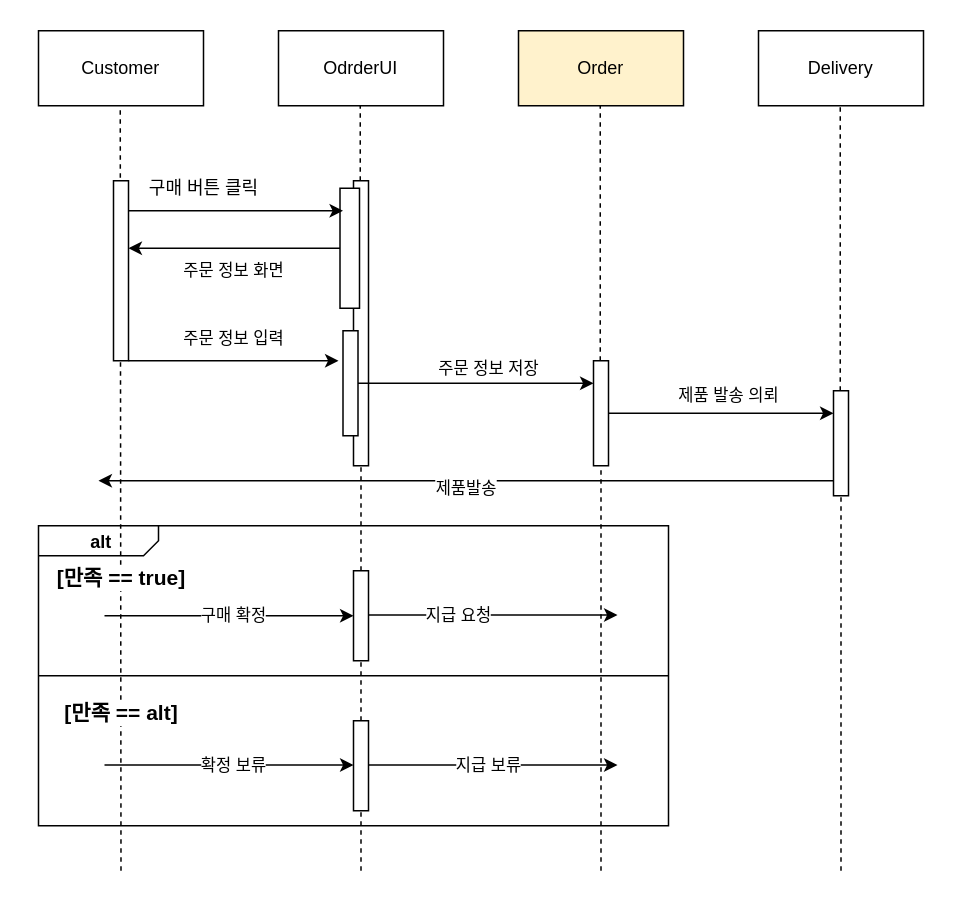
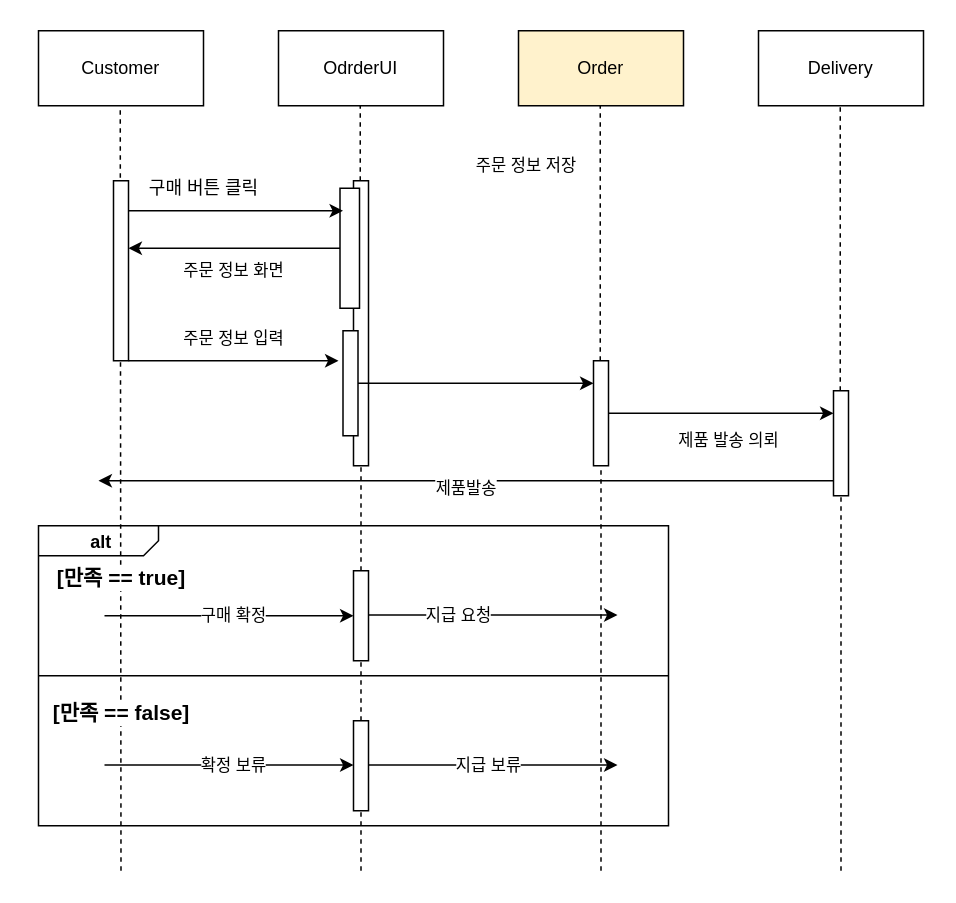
  <mxCell id="0" />
  <mxCell id="1" parent="0" />
  <mxCell id="2" value="&lt;p style=&quot;margin:0px;margin-top:4px;margin-left:5px;text-align:left;&quot;&gt;&lt;b&gt;&amp;nbsp; &amp;nbsp; &amp;nbsp; &amp;nbsp; &amp;nbsp;alt&lt;/b&gt;&lt;/p&gt;" style="html=1;shape=mxgraph.sysml.package;overflow=fill;labelX=80;align=left;spacingLeft=5;verticalAlign=top;spacingTop=-3;" vertex="1" parent="1"><mxGeometry x="25" y="350" width="420" height="200" as="geometry" /></mxCell>
  <mxCell id="3" value="Customer" style="html=1;whiteSpace=wrap;" vertex="1" parent="1"><mxGeometry x="25" y="20" width="110" height="50" as="geometry" /></mxCell>
  <mxCell id="4" value="Delivery" style="html=1;whiteSpace=wrap;" vertex="1" parent="1"><mxGeometry x="505" y="20" width="110" height="50" as="geometry" /></mxCell>
  <mxCell id="5" value="OdrderUI" style="html=1;whiteSpace=wrap;" vertex="1" parent="1"><mxGeometry x="185" y="20" width="110" height="50" as="geometry" /></mxCell>
  <mxCell id="6" value="Order" style="html=1;whiteSpace=wrap;fillColor=#fff2cc;" vertex="1" parent="1"><mxGeometry x="345" y="20" width="110" height="50" as="geometry" /></mxCell>
  <mxCell id="7" value="" style="endArrow=none;dashed=1;html=1;rounded=0;entryX=0.5;entryY=1;entryDx=0;entryDy=0;" edge="1" parent="1"><mxGeometry width="50" height="50" relative="1" as="geometry"><mxPoint x="80" y="580" as="sourcePoint" /><mxPoint x="79.5" y="70" as="targetPoint" /></mxGeometry></mxCell>
  <mxCell id="8" value="" style="endArrow=none;dashed=1;html=1;rounded=0;entryX=0.5;entryY=1;entryDx=0;entryDy=0;" edge="1" parent="1" source="14"><mxGeometry width="50" height="50" relative="1" as="geometry"><mxPoint x="239.5" y="460" as="sourcePoint" /><mxPoint x="239.5" y="70" as="targetPoint" /></mxGeometry></mxCell>
  <mxCell id="9" value="" style="endArrow=none;dashed=1;html=1;rounded=0;entryX=0.5;entryY=1;entryDx=0;entryDy=0;" edge="1" parent="1" source="21"><mxGeometry width="50" height="50" relative="1" as="geometry"><mxPoint x="399.5" y="460" as="sourcePoint" /><mxPoint x="399.5" y="70" as="targetPoint" /></mxGeometry></mxCell>
  <mxCell id="10" value="" style="endArrow=none;dashed=1;html=1;rounded=0;entryX=0.5;entryY=1;entryDx=0;entryDy=0;" edge="1" parent="1" source="24"><mxGeometry width="50" height="50" relative="1" as="geometry"><mxPoint x="559.5" y="460" as="sourcePoint" /><mxPoint x="559.5" y="70" as="targetPoint" /></mxGeometry></mxCell>
  <mxCell id="11" style="edgeStyle=none;rounded=0;orthogonalLoop=1;jettySize=auto;html=1;curved=0;strokeColor=default;align=center;verticalAlign=middle;fontFamily=Helvetica;fontSize=11;fontColor=default;labelBackgroundColor=default;endArrow=classic;" edge="1" parent="1" source="12"><mxGeometry relative="1" as="geometry"><mxPoint x="225" y="240" as="targetPoint" /></mxGeometry></mxCell>
  <mxCell id="12" value="" style="html=1;points=[[0,0,0,0,5],[0,1,0,0,-5],[1,0,0,0,5],[1,1,0,0,-5]];perimeter=orthogonalPerimeter;outlineConnect=0;targetShapes=umlLifeline;portConstraint=eastwest;newEdgeStyle={&quot;curved&quot;:0,&quot;rounded&quot;:0};" vertex="1" parent="1"><mxGeometry x="75" y="120" width="10" height="120" as="geometry" /></mxCell>
  <mxCell id="13" value="" style="endArrow=none;dashed=1;html=1;rounded=0;entryX=0.5;entryY=1;entryDx=0;entryDy=0;" edge="1" parent="1" source="33" target="14"><mxGeometry width="50" height="50" relative="1" as="geometry"><mxPoint x="240" y="580" as="sourcePoint" /><mxPoint x="239.5" y="70" as="targetPoint" /></mxGeometry></mxCell>
  <mxCell id="14" value="" style="html=1;points=[[0,0,0,0,5],[0,1,0,0,-5],[1,0,0,0,5],[1,1,0,0,-5]];perimeter=orthogonalPerimeter;outlineConnect=0;targetShapes=umlLifeline;portConstraint=eastwest;newEdgeStyle={&quot;curved&quot;:0,&quot;rounded&quot;:0};" vertex="1" parent="1"><mxGeometry x="235" y="120" width="10" height="190" as="geometry" /></mxCell>
  <mxCell id="15" style="edgeStyle=none;rounded=0;orthogonalLoop=1;jettySize=auto;html=1;curved=0;strokeColor=default;align=center;verticalAlign=middle;fontFamily=Helvetica;fontSize=11;fontColor=default;labelBackgroundColor=default;endArrow=classic;" edge="1" parent="1" source="16" target="12"><mxGeometry relative="1" as="geometry" /></mxCell>
  <mxCell id="16" value="" style="html=1;points=[[0,0,0,0,5],[0,1,0,0,-5],[1,0,0,0,5],[1,1,0,0,-5]];perimeter=orthogonalPerimeter;outlineConnect=0;targetShapes=umlLifeline;portConstraint=eastwest;newEdgeStyle={&quot;curved&quot;:0,&quot;rounded&quot;:0};" vertex="1" parent="1"><mxGeometry x="226" y="125" width="13" height="80" as="geometry" /></mxCell>
  <mxCell id="17" style="edgeStyle=none;rounded=0;orthogonalLoop=1;jettySize=auto;html=1;curved=0;strokeColor=default;align=center;verticalAlign=middle;fontFamily=Helvetica;fontSize=11;fontColor=default;labelBackgroundColor=default;endArrow=classic;" edge="1" parent="1" source="18" target="21"><mxGeometry relative="1" as="geometry" /></mxCell>
  <mxCell id="18" value="" style="html=1;points=[[0,0,0,0,5],[0,1,0,0,-5],[1,0,0,0,5],[1,1,0,0,-5]];perimeter=orthogonalPerimeter;outlineConnect=0;targetShapes=umlLifeline;portConstraint=eastwest;newEdgeStyle={&quot;curved&quot;:0,&quot;rounded&quot;:0};" vertex="1" parent="1"><mxGeometry x="228" y="220" width="10" height="70" as="geometry" /></mxCell>
  <mxCell id="19" value="" style="endArrow=none;dashed=1;html=1;rounded=0;entryX=0.5;entryY=1;entryDx=0;entryDy=0;" edge="1" parent="1" target="21"><mxGeometry width="50" height="50" relative="1" as="geometry"><mxPoint x="400" y="580" as="sourcePoint" /><mxPoint x="399.5" y="70" as="targetPoint" /></mxGeometry></mxCell>
  <mxCell id="20" style="edgeStyle=none;rounded=0;orthogonalLoop=1;jettySize=auto;html=1;curved=0;strokeColor=default;align=center;verticalAlign=middle;fontFamily=Helvetica;fontSize=11;fontColor=default;labelBackgroundColor=default;endArrow=classic;" edge="1" parent="1" source="21" target="24"><mxGeometry relative="1" as="geometry" /></mxCell>
  <mxCell id="21" value="" style="html=1;points=[[0,0,0,0,5],[0,1,0,0,-5],[1,0,0,0,5],[1,1,0,0,-5]];perimeter=orthogonalPerimeter;outlineConnect=0;targetShapes=umlLifeline;portConstraint=eastwest;newEdgeStyle={&quot;curved&quot;:0,&quot;rounded&quot;:0};" vertex="1" parent="1"><mxGeometry x="395" y="240" width="10" height="70" as="geometry" /></mxCell>
  <mxCell id="22" value="" style="endArrow=none;dashed=1;html=1;rounded=0;entryX=0.5;entryY=1;entryDx=0;entryDy=0;" edge="1" parent="1" target="24"><mxGeometry width="50" height="50" relative="1" as="geometry"><mxPoint x="560" y="580" as="sourcePoint" /><mxPoint x="559.5" y="70" as="targetPoint" /></mxGeometry></mxCell>
  <mxCell id="23" style="edgeStyle=none;rounded=0;orthogonalLoop=1;jettySize=auto;html=1;curved=0;strokeColor=default;align=center;verticalAlign=middle;fontFamily=Helvetica;fontSize=11;fontColor=default;labelBackgroundColor=default;endArrow=classic;" edge="1" parent="1" source="24"><mxGeometry relative="1" as="geometry"><mxPoint x="65" y="320" as="targetPoint" /></mxGeometry></mxCell>
  <mxCell id="24" value="" style="html=1;points=[[0,0,0,0,5],[0,1,0,0,-5],[1,0,0,0,5],[1,1,0,0,-5]];perimeter=orthogonalPerimeter;outlineConnect=0;targetShapes=umlLifeline;portConstraint=eastwest;newEdgeStyle={&quot;curved&quot;:0,&quot;rounded&quot;:0};" vertex="1" parent="1"><mxGeometry x="555" y="260" width="10" height="70" as="geometry" /></mxCell>
  <mxCell id="25" style="rounded=0;orthogonalLoop=1;jettySize=auto;html=1;entryX=0;entryY=0;entryDx=0;entryDy=5;entryPerimeter=0;" edge="1" parent="1"><mxGeometry relative="1" as="geometry"><mxPoint x="85" y="140" as="sourcePoint" /><mxPoint x="228" y="140" as="targetPoint" /><Array as="points" /></mxGeometry></mxCell>
  <mxCell id="26" value="구매 버튼 클릭" style="text;html=1;align=center;verticalAlign=middle;resizable=0;points=[];autosize=1;strokeColor=none;fillColor=none;" vertex="1" parent="1"><mxGeometry x="85" y="110" width="100" height="30" as="geometry" /></mxCell>
  <mxCell id="27" value="주문 정보 입력" style="text;html=1;align=center;verticalAlign=middle;resizable=0;points=[];autosize=1;strokeColor=none;fillColor=none;fontFamily=Helvetica;fontSize=11;fontColor=default;labelBackgroundColor=default;" vertex="1" parent="1"><mxGeometry x="105" y="210" width="100" height="30" as="geometry" /></mxCell>
  <mxCell id="28" value="주문 정보 화면" style="text;html=1;align=center;verticalAlign=middle;resizable=0;points=[];autosize=1;strokeColor=none;fillColor=none;fontFamily=Helvetica;fontSize=11;fontColor=default;labelBackgroundColor=default;" vertex="1" parent="1"><mxGeometry x="105" y="164.5" width="100" height="30" as="geometry" /></mxCell>
- <mxCell id="29" value="주문 정보 저장" style="text;html=1;align=center;verticalAlign=middle;resizable=0;points=[];autosize=1;strokeColor=none;fillColor=none;fontFamily=Helvetica;fontSize=11;fontColor=default;labelBackgroundColor=default;" vertex="1" parent="1"><mxGeometry x="275" y="230" width="100" height="30" as="geometry" /></mxCell>
- <mxCell id="30" value="제품 발송 의뢰" style="text;html=1;align=center;verticalAlign=middle;resizable=0;points=[];autosize=1;strokeColor=none;fillColor=none;fontFamily=Helvetica;fontSize=11;fontColor=default;labelBackgroundColor=default;" vertex="1" parent="1"><mxGeometry x="435" y="248" width="100" height="30" as="geometry" /></mxCell>
+ <mxCell id="29" value="주문 정보 저장" style="text;html=1;align=center;verticalAlign=middle;resizable=0;points=[];autosize=1;strokeColor=none;fillColor=none;fontFamily=Helvetica;fontSize=11;fontColor=default;labelBackgroundColor=default;" vertex="1" parent="1"><mxGeometry x="300" y="95" width="100" height="30" as="geometry" /></mxCell>
+ <mxCell id="30" value="제품 발송 의뢰" style="text;html=1;align=center;verticalAlign=middle;resizable=0;points=[];autosize=1;strokeColor=none;fillColor=none;fontFamily=Helvetica;fontSize=11;fontColor=default;labelBackgroundColor=default;" vertex="1" parent="1"><mxGeometry x="435" y="278" width="100" height="30" as="geometry" /></mxCell>
  <mxCell id="31" value="제품발송" style="text;html=1;align=center;verticalAlign=middle;resizable=0;points=[];autosize=1;strokeColor=none;fillColor=none;fontFamily=Helvetica;fontSize=11;fontColor=default;labelBackgroundColor=default;" vertex="1" parent="1"><mxGeometry x="275" y="310" width="70" height="30" as="geometry" /></mxCell>
  <mxCell id="32" value="" style="endArrow=none;dashed=1;html=1;rounded=0;entryX=0.5;entryY=1;entryDx=0;entryDy=0;" edge="1" parent="1" source="35" target="33"><mxGeometry width="50" height="50" relative="1" as="geometry"><mxPoint x="240" y="580" as="sourcePoint" /><mxPoint x="240" y="310" as="targetPoint" /></mxGeometry></mxCell>
  <mxCell id="33" value="" style="html=1;points=[[0,0,0,0,5],[0,1,0,0,-5],[1,0,0,0,5],[1,1,0,0,-5]];perimeter=orthogonalPerimeter;outlineConnect=0;targetShapes=umlLifeline;portConstraint=eastwest;newEdgeStyle={&quot;curved&quot;:0,&quot;rounded&quot;:0};fontFamily=Helvetica;fontSize=11;fontColor=default;labelBackgroundColor=default;" vertex="1" parent="1"><mxGeometry x="235" y="380" width="10" height="60" as="geometry" /></mxCell>
  <mxCell id="34" value="" style="endArrow=none;dashed=1;html=1;rounded=0;entryX=0.5;entryY=1;entryDx=0;entryDy=0;" edge="1" parent="1" target="35"><mxGeometry width="50" height="50" relative="1" as="geometry"><mxPoint x="240" y="580" as="sourcePoint" /><mxPoint x="240" y="440" as="targetPoint" /></mxGeometry></mxCell>
  <mxCell id="35" value="" style="html=1;points=[[0,0,0,0,5],[0,1,0,0,-5],[1,0,0,0,5],[1,1,0,0,-5]];perimeter=orthogonalPerimeter;outlineConnect=0;targetShapes=umlLifeline;portConstraint=eastwest;newEdgeStyle={&quot;curved&quot;:0,&quot;rounded&quot;:0};fontFamily=Helvetica;fontSize=11;fontColor=default;labelBackgroundColor=default;" vertex="1" parent="1"><mxGeometry x="235" y="480" width="10" height="60" as="geometry" /></mxCell>
  <mxCell id="36" value="" style="endArrow=none;html=1;rounded=0;strokeColor=default;align=center;verticalAlign=middle;fontFamily=Helvetica;fontSize=11;fontColor=default;labelBackgroundColor=default;exitX=0;exitY=0.5;exitDx=0;exitDy=0;exitPerimeter=0;entryX=1;entryY=0.5;entryDx=0;entryDy=0;entryPerimeter=0;" edge="1" parent="1" source="2" target="2"><mxGeometry width="50" height="50" relative="1" as="geometry"><mxPoint x="125" y="410" as="sourcePoint" /><mxPoint x="255" y="330" as="targetPoint" /></mxGeometry></mxCell>
  <mxCell id="37" value="&lt;b&gt;&lt;font style=&quot;font-size: 14px;&quot;&gt;[만족 == true]&lt;/font&gt;&lt;/b&gt;" style="text;html=1;align=center;verticalAlign=middle;resizable=0;points=[];autosize=1;strokeColor=none;fillColor=none;fontFamily=Helvetica;fontSize=11;fontColor=default;labelBackgroundColor=default;" vertex="1" parent="1"><mxGeometry x="25" y="370" width="110" height="30" as="geometry" /></mxCell>
- <mxCell id="38" value="&lt;b&gt;&lt;font style=&quot;font-size: 14px;&quot;&gt;[만족 == alt]&lt;/font&gt;&lt;/b&gt;" style="text;html=1;align=center;verticalAlign=middle;resizable=0;points=[];autosize=1;strokeColor=none;fillColor=none;fontFamily=Helvetica;fontSize=11;fontColor=default;labelBackgroundColor=default;" vertex="1" parent="1"><mxGeometry x="20" y="460" width="120" height="30" as="geometry" /></mxCell>
+ <mxCell id="38" value="&lt;b&gt;&lt;font style=&quot;font-size: 14px;&quot;&gt;[만족 == false]&lt;/font&gt;&lt;/b&gt;" style="text;html=1;align=center;verticalAlign=middle;resizable=0;points=[];autosize=1;strokeColor=none;fillColor=none;fontFamily=Helvetica;fontSize=11;fontColor=default;labelBackgroundColor=default;" vertex="1" parent="1"><mxGeometry x="20" y="460" width="120" height="30" as="geometry" /></mxCell>
  <mxCell id="39" style="edgeStyle=none;rounded=0;orthogonalLoop=1;jettySize=auto;html=1;curved=0;strokeColor=default;align=center;verticalAlign=middle;fontFamily=Helvetica;fontSize=11;fontColor=default;labelBackgroundColor=default;endArrow=classic;" edge="1" parent="1"><mxGeometry relative="1" as="geometry"><mxPoint x="235" y="509.5" as="targetPoint" /><mxPoint x="69" y="509.5" as="sourcePoint" /></mxGeometry></mxCell>
  <mxCell id="40" value="확정 보류" style="text;html=1;align=center;verticalAlign=middle;resizable=0;points=[];autosize=1;strokeColor=none;fillColor=none;fontFamily=Helvetica;fontSize=11;fontColor=default;labelBackgroundColor=default;" vertex="1" parent="1"><mxGeometry x="120" y="495" width="70" height="30" as="geometry" /></mxCell>
  <mxCell id="41" value="" style="edgeStyle=none;rounded=0;orthogonalLoop=1;jettySize=auto;html=1;curved=0;strokeColor=default;align=center;verticalAlign=middle;fontFamily=Helvetica;fontSize=11;fontColor=default;labelBackgroundColor=default;endArrow=classic;" edge="1" parent="1" target="33"><mxGeometry relative="1" as="geometry"><mxPoint x="120" y="410" as="targetPoint" /><mxPoint x="69" y="410" as="sourcePoint" /></mxGeometry></mxCell>
  <mxCell id="42" value="구매 확정" style="text;html=1;align=center;verticalAlign=middle;resizable=0;points=[];autosize=1;strokeColor=none;fillColor=none;fontFamily=Helvetica;fontSize=11;fontColor=default;labelBackgroundColor=default;" vertex="1" parent="1"><mxGeometry x="120" y="395" width="70" height="30" as="geometry" /></mxCell>
  <mxCell id="43" value="" style="edgeStyle=none;rounded=0;orthogonalLoop=1;jettySize=auto;html=1;curved=0;strokeColor=default;align=center;verticalAlign=middle;fontFamily=Helvetica;fontSize=11;fontColor=default;labelBackgroundColor=default;endArrow=classic;" edge="1" parent="1"><mxGeometry relative="1" as="geometry"><mxPoint x="411" y="409.5" as="targetPoint" /><mxPoint x="245" y="409.5" as="sourcePoint" /></mxGeometry></mxCell>
  <mxCell id="44" value="지급 요청" style="text;html=1;align=center;verticalAlign=middle;resizable=0;points=[];autosize=1;strokeColor=none;fillColor=none;fontFamily=Helvetica;fontSize=11;fontColor=default;labelBackgroundColor=default;" vertex="1" parent="1"><mxGeometry x="270" y="395" width="70" height="30" as="geometry" /></mxCell>
  <mxCell id="45" value="" style="edgeStyle=none;rounded=0;orthogonalLoop=1;jettySize=auto;html=1;curved=0;strokeColor=default;align=center;verticalAlign=middle;fontFamily=Helvetica;fontSize=11;fontColor=default;labelBackgroundColor=default;endArrow=classic;" edge="1" parent="1"><mxGeometry relative="1" as="geometry"><mxPoint x="411" y="509.5" as="targetPoint" /><mxPoint x="245" y="509.5" as="sourcePoint" /></mxGeometry></mxCell>
  <mxCell id="46" value="지급 보류" style="text;html=1;align=center;verticalAlign=middle;resizable=0;points=[];autosize=1;strokeColor=none;fillColor=none;fontFamily=Helvetica;fontSize=11;fontColor=default;labelBackgroundColor=default;" vertex="1" parent="1"><mxGeometry x="290" y="495" width="70" height="30" as="geometry" /></mxCell>
